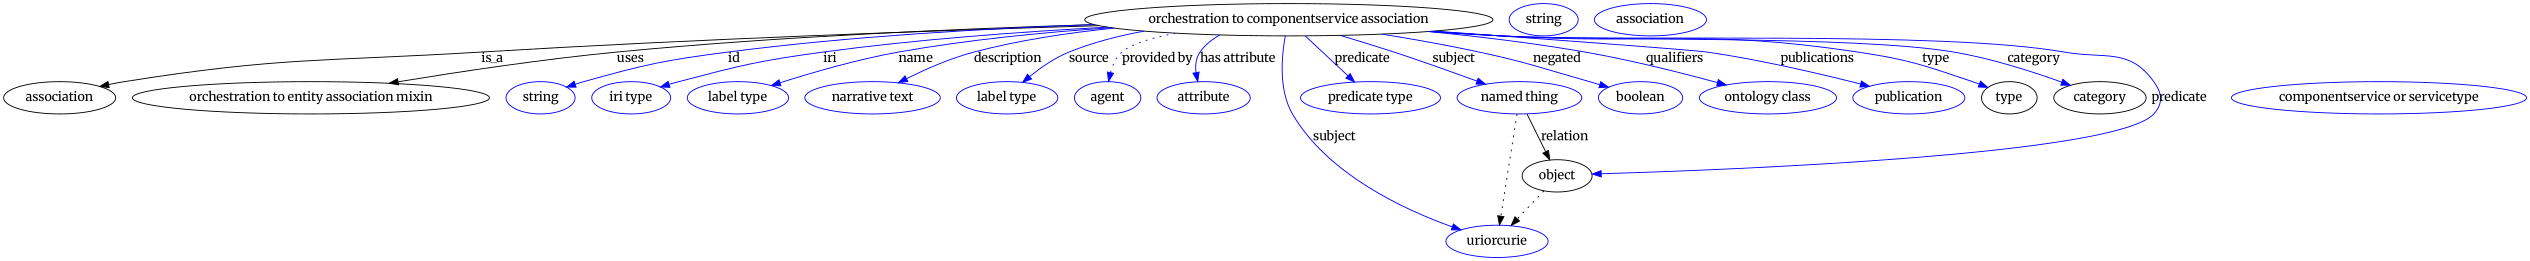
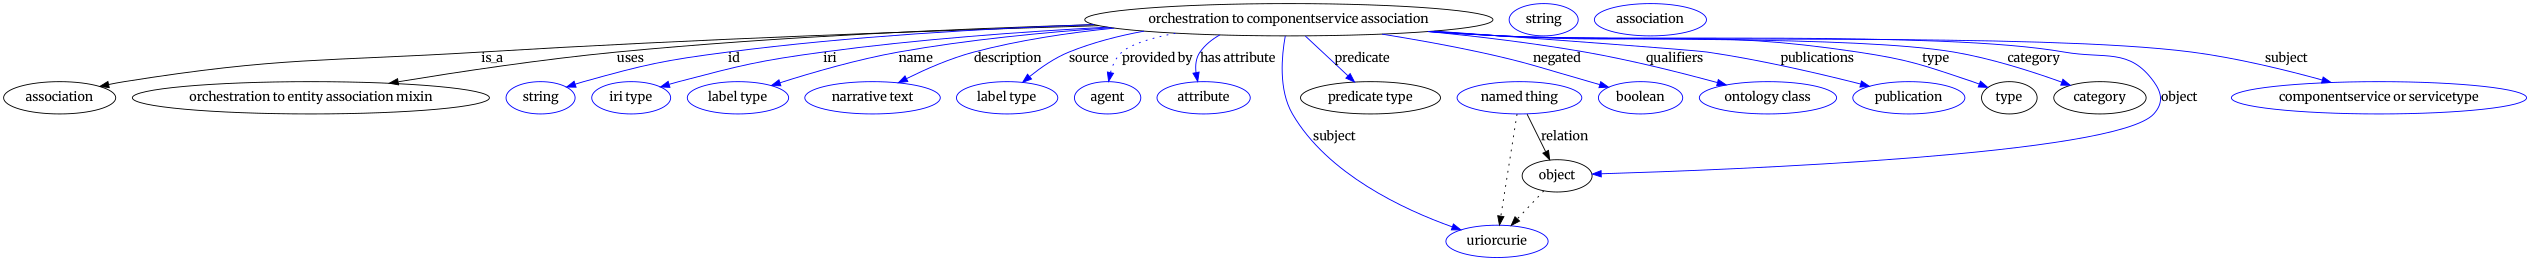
  digraph {
    fontname=Merriweather
    node [fontname=Merriweather color=blue]
    edge [fontname=Merriweather color=blue style=solid]
    n1 [height=0.5 label="orchestration to componentservice association" width=6.3189 color=""]
    association [height=0.5 width=1.7332 color=""]
    "orchestration to entity association mixin" [height=0.5 width=5.5245 color=""]
    n4 [height=0.5 label=string width=1.0652]
    n5 [height=0.5 label="iri type" width=1.2277]
    n6 [height=0.5 label="label type" width=1.5707]
    n7 [height=0.5 label="narrative text" width=2.0943]
    n8 [height=0.5 label="label type" width=1.5707]
    n9 [height=0.5 label=agent width=1.0291]
    n10 [height=0.5 label=attribute width=1.4443]
    n11 [height=0.5 label="named thing" width=1.9318]
-   n12 [height=0.5 label="predicate type" width=2.1665]
+   n12 [color=black height=0.5 label="predicate type" width=2.1665]
    n13 [height=0.5 label=uriorcurie width=1.5887]
    n14 [height=0.5 label=boolean width=1.2999]
    n15 [height=0.5 label="ontology class" width=2.1304]
    n16 [height=0.5 label=publication width=1.7332]
    type [height=0.5 width=0.86659 color=""]
    category [height=0.5 width=1.4263 color=""]
    object [height=0.5 width=1.0832 color=""]
    n20 [height=0.5 label=string width=1.0652]
    n21 [height=0.5 label=association width=1.7332]
    n22 [height=0.5 label="componentservice or servicetype" width=4.5677]
    n1 -> association [label=is_a color="" style=""]
    n1 -> "orchestration to entity association mixin" [label=uses color="" style=""]
    n1 -> n4 [label=id]
    n1 -> n5 [label=iri]
    n1 -> n6 [label=name]
    n1 -> n7 [label=description]
    n1 -> n8 [label=source]
    n1 -> n9 [label="provided by" style=dotted]
    n1 -> n10 [label="has attribute"]
-   n1 -> n11 [label=subject]
+   n1 -> n22 [label=subject]
    n1 -> n12 [label=predicate]
    n1 -> n13 [label=subject]
    n1 -> n14 [label=negated]
    n1 -> n15 [label=qualifiers]
    n1 -> n16 [label=publications]
    n1 -> type [label=type]
    n1 -> category [label=category]
-   n1 -> object [label=predicate]
+   n1 -> object [label=object]
    n11 -> n13 [style=dotted color=""]
    n11 -> object [label=relation color="" style=""]
    object -> n13 [style=dotted color=""]
  }
